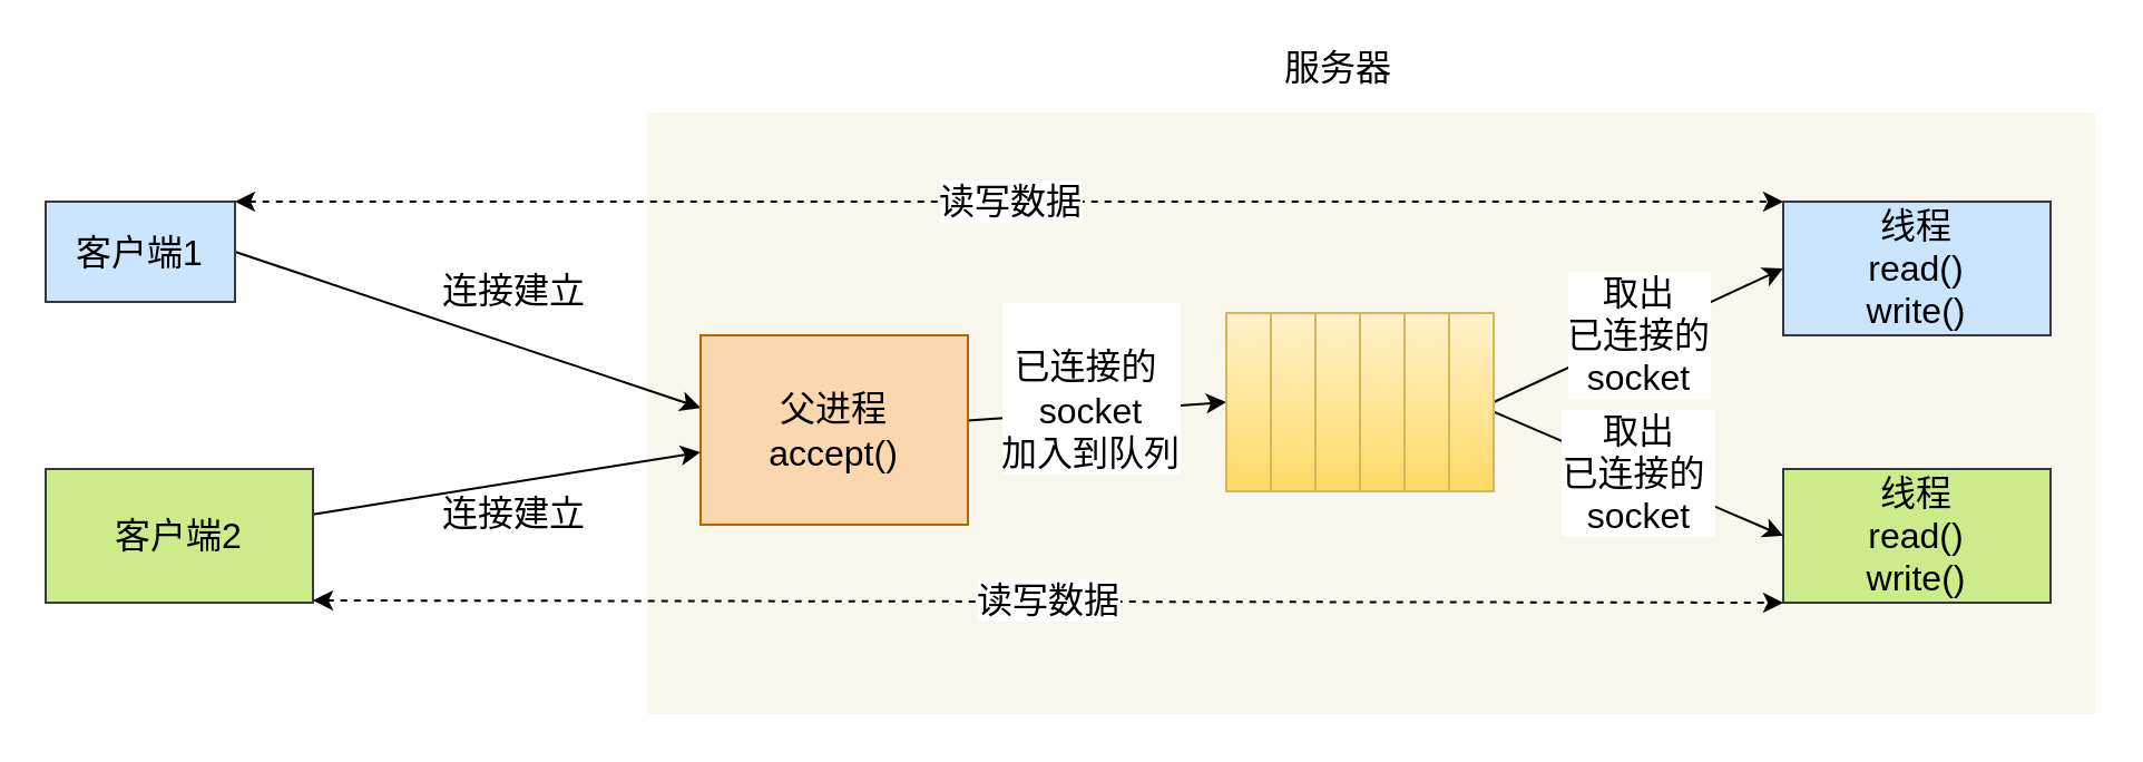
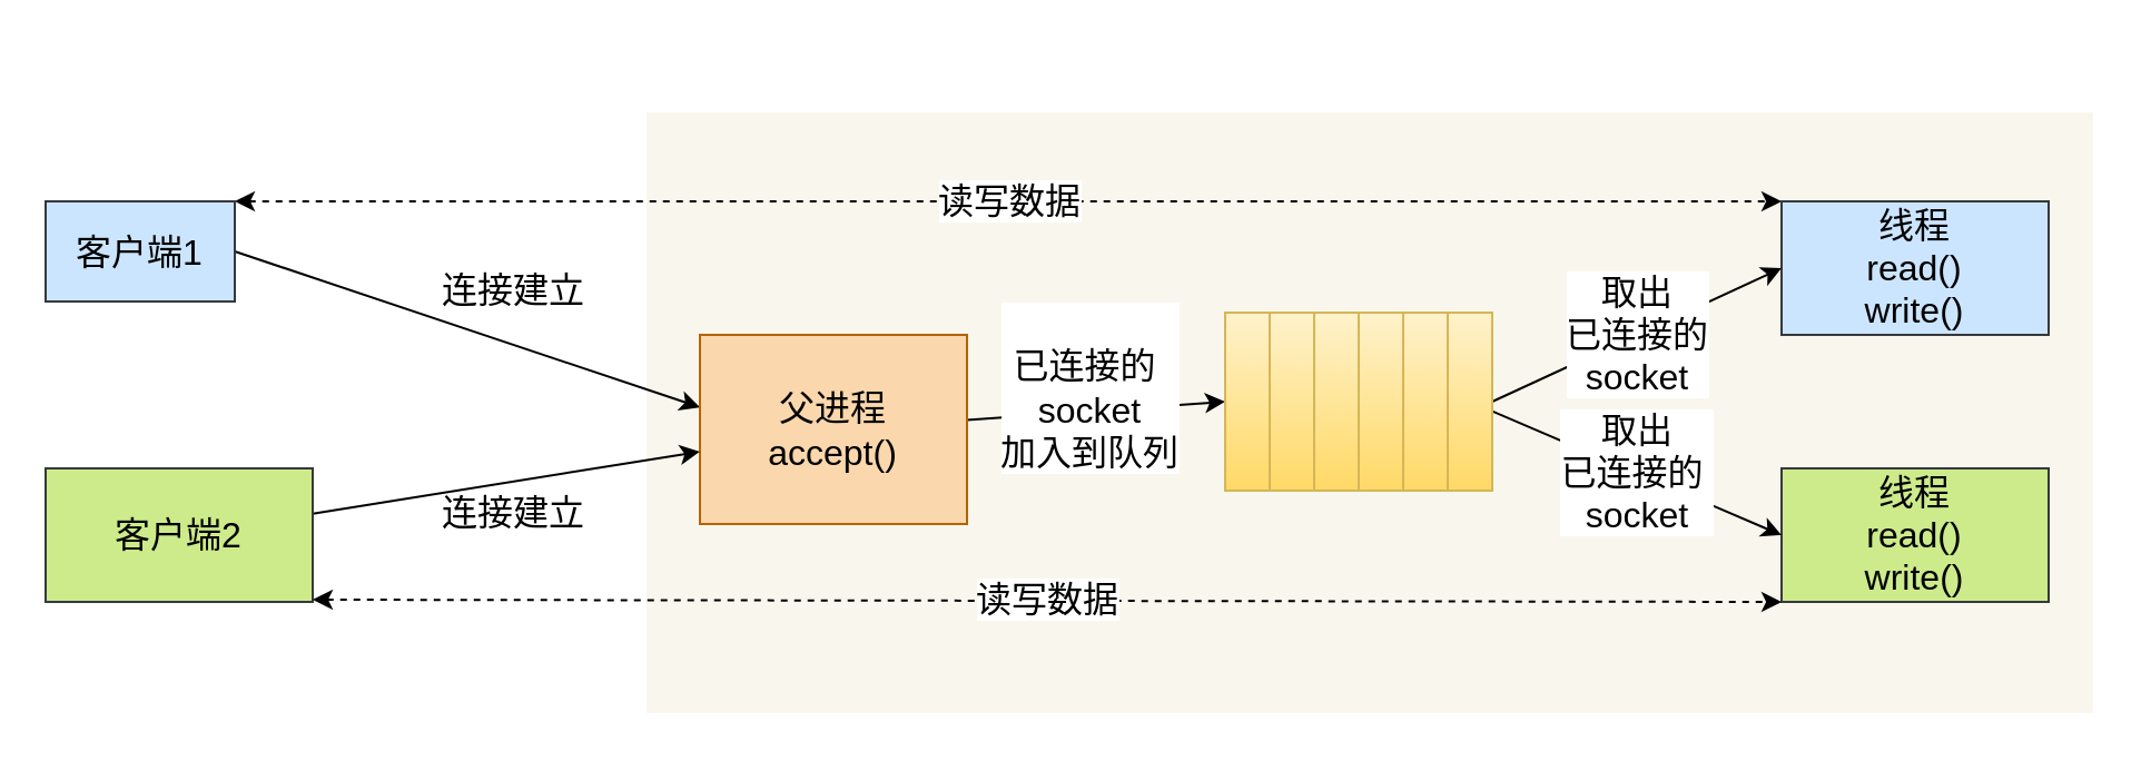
  <mxCell id="0" />
  <mxCell id="1" parent="0" />
  <mxCell id="2" value="" style="rounded=0;whiteSpace=wrap;html=1;fontSize=16;fillColor=#f9f7ed;strokeColor=none;" vertex="1" parent="1"><mxGeometry x="290" y="50" width="650" height="270" as="geometry" /></mxCell>
  <mxCell id="3" style="rounded=0;orthogonalLoop=1;jettySize=auto;html=1;entryX=0;entryY=0.383;entryDx=0;entryDy=0;startArrow=none;startFill=0;fontSize=16;endArrow=classic;endFill=1;exitX=1;exitY=0.5;exitDx=0;exitDy=0;entryPerimeter=0;" edge="1" parent="1" source="5" target="7"><mxGeometry relative="1" as="geometry" /></mxCell>
  <mxCell id="4" value="读写数据" style="edgeStyle=none;rounded=0;orthogonalLoop=1;jettySize=auto;html=1;entryX=0;entryY=0;entryDx=0;entryDy=0;startArrow=classic;startFill=1;endArrow=classic;endFill=1;fontSize=16;exitX=1;exitY=0;exitDx=0;exitDy=0;dashed=1;" edge="1" parent="1" source="5" target="10"><mxGeometry relative="1" as="geometry" /></mxCell>
  <mxCell id="5" value="客户端1" style="rounded=0;whiteSpace=wrap;html=1;fontSize=16;fillColor=#cce5ff;strokeColor=#36393d;" vertex="1" parent="1"><mxGeometry x="20" y="90" width="85" height="45" as="geometry" /></mxCell>
  <mxCell id="6" value="&lt;br style=&quot;font-size: 16px;&quot;&gt;已连接的&amp;nbsp;&lt;br style=&quot;font-size: 16px;&quot;&gt;socket &lt;br style=&quot;font-size: 16px;&quot;&gt;加入到队列" style="edgeStyle=none;rounded=0;orthogonalLoop=1;jettySize=auto;html=1;entryX=0;entryY=0.5;entryDx=0;entryDy=0;fontSize=16;labelBackgroundColor=#ffffff;" edge="1" parent="1" source="7" target="16"><mxGeometry x="-0.035" y="10" relative="1" as="geometry"><mxPoint as="offset" /></mxGeometry></mxCell>
  <mxCell id="7" value="父进程&lt;br style=&quot;font-size: 16px;&quot;&gt;accept()" style="rounded=0;whiteSpace=wrap;html=1;fontSize=16;fillColor=#fad7ac;strokeColor=#b46504;" vertex="1" parent="1"><mxGeometry x="314" y="150" width="120" height="85" as="geometry" /></mxCell>
  <mxCell id="8" style="edgeStyle=none;rounded=0;orthogonalLoop=1;jettySize=auto;html=1;entryX=0;entryY=0.617;entryDx=0;entryDy=0;entryPerimeter=0;startArrow=none;startFill=0;endArrow=classic;endFill=1;fontSize=16;" edge="1" parent="1" source="9" target="7"><mxGeometry relative="1" as="geometry" /></mxCell>
  <mxCell id="9" value="客户端2" style="rounded=0;whiteSpace=wrap;html=1;fontSize=16;fillColor=#cdeb8b;strokeColor=#36393d;" vertex="1" parent="1"><mxGeometry x="20" y="210" width="120" height="60" as="geometry" /></mxCell>
  <mxCell id="10" value="线程&lt;br style=&quot;font-size: 16px;&quot;&gt;read()&lt;br style=&quot;font-size: 16px;&quot;&gt;write()" style="rounded=0;whiteSpace=wrap;html=1;fontSize=16;fillColor=#cce5ff;strokeColor=#36393d;" vertex="1" parent="1"><mxGeometry x="800" y="90" width="120" height="60" as="geometry" /></mxCell>
  <mxCell id="11" value="线程&lt;br style=&quot;font-size: 16px;&quot;&gt;read()&lt;br style=&quot;font-size: 16px;&quot;&gt;write()" style="rounded=0;whiteSpace=wrap;html=1;fontSize=16;fillColor=#cdeb8b;strokeColor=#36393d;" vertex="1" parent="1"><mxGeometry x="800" y="210" width="120" height="60" as="geometry" /></mxCell>
- <mxCell id="12" value="服务器" style="text;html=1;align=center;verticalAlign=middle;resizable=0;points=[];autosize=1;fontSize=16;" vertex="1" parent="1"><mxGeometry x="570" y="20" width="60" height="20" as="geometry" /></mxCell>
  <mxCell id="13" value="连接建立" style="text;html=1;align=center;verticalAlign=middle;resizable=0;points=[];autosize=1;fontSize=16;" vertex="1" parent="1"><mxGeometry x="190" y="120" width="80" height="20" as="geometry" /></mxCell>
  <mxCell id="14" value="连接建立" style="text;html=1;align=center;verticalAlign=middle;resizable=0;points=[];autosize=1;fontSize=16;" vertex="1" parent="1"><mxGeometry x="190" y="220" width="80" height="20" as="geometry" /></mxCell>
  <mxCell id="15" value="读写数据" style="edgeStyle=none;rounded=0;orthogonalLoop=1;jettySize=auto;html=1;entryX=0;entryY=1;entryDx=0;entryDy=0;startArrow=classic;startFill=1;endArrow=classic;endFill=1;fontSize=16;exitX=1;exitY=0;exitDx=0;exitDy=0;dashed=1;" edge="1" parent="1" target="11"><mxGeometry relative="1" as="geometry"><mxPoint x="140" y="269" as="sourcePoint" /><mxPoint x="540" y="269" as="targetPoint" /></mxGeometry></mxCell>
  <mxCell id="16" value="" style="rounded=0;whiteSpace=wrap;html=1;fontSize=16;fillColor=#fff2cc;strokeColor=#d6b656;gradientColor=#ffd966;" vertex="1" parent="1"><mxGeometry x="550" y="140" width="20" height="80" as="geometry" /></mxCell>
  <mxCell id="17" value="" style="rounded=0;whiteSpace=wrap;html=1;fontSize=16;gradientColor=#ffd966;fillColor=#fff2cc;strokeColor=#d6b656;" vertex="1" parent="1"><mxGeometry x="570" y="140" width="20" height="80" as="geometry" /></mxCell>
  <mxCell id="18" value="" style="rounded=0;whiteSpace=wrap;html=1;fontSize=16;gradientColor=#ffd966;fillColor=#fff2cc;strokeColor=#d6b656;" vertex="1" parent="1"><mxGeometry x="590" y="140" width="20" height="80" as="geometry" /></mxCell>
  <mxCell id="19" value="" style="rounded=0;whiteSpace=wrap;html=1;fontSize=16;gradientColor=#ffd966;fillColor=#fff2cc;strokeColor=#d6b656;" vertex="1" parent="1"><mxGeometry x="610" y="140" width="20" height="80" as="geometry" /></mxCell>
  <mxCell id="20" value="取出&lt;br style=&quot;font-size: 16px;&quot;&gt;已连接的 &lt;br style=&quot;font-size: 16px;&quot;&gt;socket" style="rounded=0;orthogonalLoop=1;jettySize=auto;html=1;exitX=1;exitY=0.5;exitDx=0;exitDy=0;entryX=0;entryY=0.5;entryDx=0;entryDy=0;fontSize=16;labelBackgroundColor=#ffffff;" edge="1" parent="1" source="23" target="10"><mxGeometry relative="1" as="geometry" /></mxCell>
  <mxCell id="21" value="" style="rounded=0;whiteSpace=wrap;html=1;fontSize=16;gradientColor=#ffd966;fillColor=#fff2cc;strokeColor=#d6b656;" vertex="1" parent="1"><mxGeometry x="630" y="140" width="20" height="80" as="geometry" /></mxCell>
  <mxCell id="22" value="&lt;span style=&quot;color: rgb(0, 0, 0); font-family: helvetica; font-size: 16px; font-style: normal; font-weight: normal; letter-spacing: normal; text-align: center; text-indent: 0px; text-transform: none; word-spacing: 0px; text-decoration: none; display: inline; float: none;&quot;&gt;取出&lt;/span&gt;&lt;br style=&quot;color: rgb(0, 0, 0); font-family: helvetica; font-size: 16px; font-style: normal; font-weight: normal; letter-spacing: normal; text-align: center; text-indent: 0px; text-transform: none; word-spacing: 0px; text-decoration: none;&quot;&gt;&lt;span style=&quot;color: rgb(0, 0, 0); font-family: helvetica; font-size: 16px; font-style: normal; font-weight: normal; letter-spacing: normal; text-align: center; text-indent: 0px; text-transform: none; word-spacing: 0px; text-decoration: none; display: inline; float: none;&quot;&gt;已连接的&lt;span class=&quot;Apple-converted-space&quot; style=&quot;font-size: 16px;&quot;&gt;&amp;nbsp;&lt;/span&gt;&lt;/span&gt;&lt;br style=&quot;color: rgb(0, 0, 0); font-family: helvetica; font-size: 16px; font-style: normal; font-weight: normal; letter-spacing: normal; text-align: center; text-indent: 0px; text-transform: none; word-spacing: 0px; text-decoration: none;&quot;&gt;&lt;span style=&quot;color: rgb(0, 0, 0); font-family: helvetica; font-size: 16px; font-style: normal; font-weight: normal; letter-spacing: normal; text-align: center; text-indent: 0px; text-transform: none; word-spacing: 0px; text-decoration: none; display: inline; float: none;&quot;&gt;socket&lt;/span&gt;" style="rounded=0;orthogonalLoop=1;jettySize=auto;html=1;entryX=0;entryY=0.5;entryDx=0;entryDy=0;fontSize=16;labelBackgroundColor=#ffffff;" edge="1" parent="1" source="23" target="11"><mxGeometry relative="1" as="geometry" /></mxCell>
  <mxCell id="23" value="" style="rounded=0;whiteSpace=wrap;html=1;fontSize=16;gradientColor=#ffd966;fillColor=#fff2cc;strokeColor=#d6b656;" vertex="1" parent="1"><mxGeometry x="650" y="140" width="20" height="80" as="geometry" /></mxCell>
